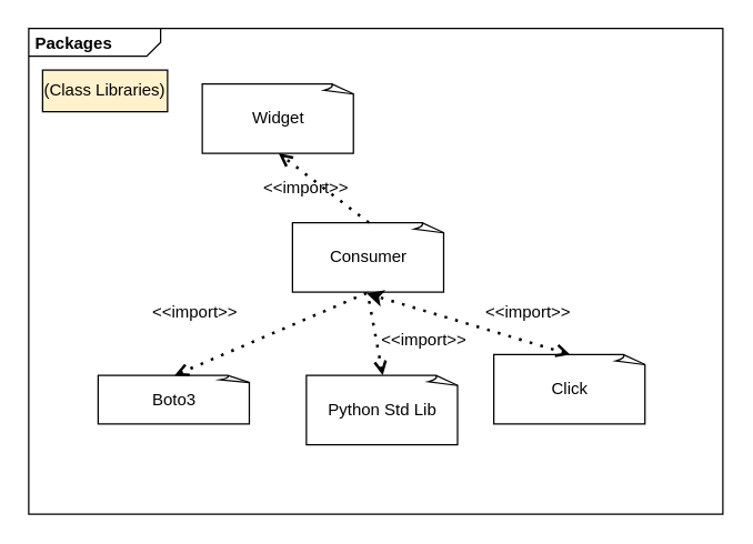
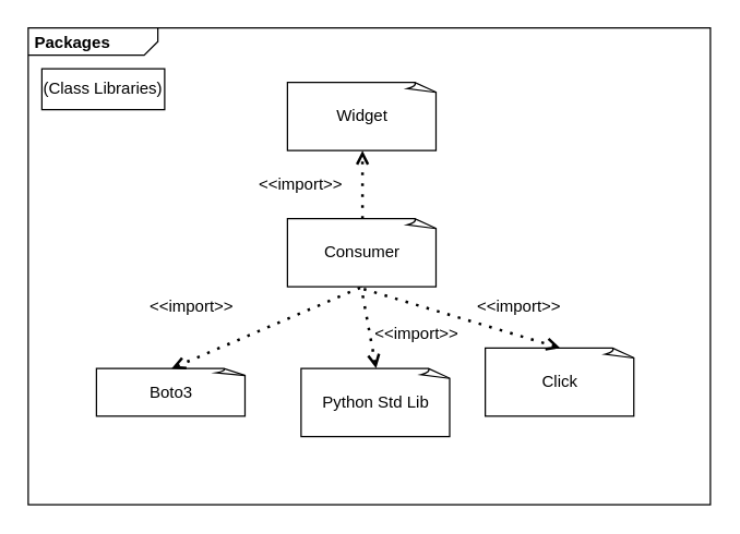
  <mxCell id="0" />
  <mxCell id="1" parent="0" />
  <mxCell id="2" value="&lt;p style=&quot;margin:0px;margin-top:4px;margin-left:5px;text-align:left;&quot;&gt;&lt;b&gt;Packages&lt;/b&gt;&lt;/p&gt;" style="html=1;shape=mxgraph.sysml.package;overflow=fill;labelX=95;align=left;spacingLeft=5;verticalAlign=top;spacingTop=-3;" vertex="1" parent="1"><mxGeometry x="20" y="20" width="500" height="350" as="geometry" /></mxCell>
- <mxCell id="3" value="Widget" style="whiteSpace=wrap;html=1;shape=mxgraph.basic.document" vertex="1" parent="1"><mxGeometry x="145" y="60" width="110" height="50" as="geometry" /></mxCell>
+ <mxCell id="3" value="Widget" style="whiteSpace=wrap;html=1;shape=mxgraph.basic.document" vertex="1" parent="1"><mxGeometry x="210" y="60" width="110" height="50" as="geometry" /></mxCell>
  <mxCell id="4" value="Consumer" style="whiteSpace=wrap;html=1;shape=mxgraph.basic.document" vertex="1" parent="1"><mxGeometry x="210" y="160" width="110" height="50" as="geometry" /></mxCell>
  <mxCell id="5" value="Python Std Lib" style="whiteSpace=wrap;html=1;shape=mxgraph.basic.document" vertex="1" parent="1"><mxGeometry x="220" y="270" width="110" height="50" as="geometry" /></mxCell>
  <mxCell id="6" value="Click" style="whiteSpace=wrap;html=1;shape=mxgraph.basic.document" vertex="1" parent="1"><mxGeometry x="355" y="255" width="110" height="50" as="geometry" /></mxCell>
  <mxCell id="7" value="Boto3" style="whiteSpace=wrap;html=1;shape=mxgraph.basic.document" vertex="1" parent="1"><mxGeometry x="70" y="270" width="110" height="35" as="geometry" /></mxCell>
- <mxCell id="8" value="(Class Libraries)" style="rounded=0;whiteSpace=wrap;html=1;fillColor=#fff2cc;" vertex="1" parent="1"><mxGeometry x="30" y="50" width="90" height="30" as="geometry" /></mxCell>
+ <mxCell id="8" value="(Class Libraries)" style="rounded=0;whiteSpace=wrap;html=1;" vertex="1" parent="1"><mxGeometry x="30" y="50" width="90" height="30" as="geometry" /></mxCell>
  <mxCell id="9" value="" style="endArrow=open;dashed=1;html=1;dashPattern=1 3;strokeWidth=2;rounded=0;entryX=0.5;entryY=1;entryDx=0;entryDy=0;entryPerimeter=0;exitX=0.5;exitY=0;exitDx=0;exitDy=0;exitPerimeter=0;startArrow=none;startFill=0;endFill=0;" edge="1" parent="1" source="4" target="3"><mxGeometry width="50" height="50" relative="1" as="geometry"><mxPoint x="290" y="180" as="sourcePoint" /><mxPoint x="340" y="130" as="targetPoint" /></mxGeometry></mxCell>
  <mxCell id="10" value="" style="endArrow=none;dashed=1;html=1;dashPattern=1 3;strokeWidth=2;rounded=0;entryX=0.5;entryY=1;entryDx=0;entryDy=0;entryPerimeter=0;exitX=0.5;exitY=0;exitDx=0;exitDy=0;exitPerimeter=0;startArrow=open;startFill=0;" edge="1" parent="1" source="5"><mxGeometry width="50" height="50" relative="1" as="geometry"><mxPoint x="264" y="260" as="sourcePoint" /><mxPoint x="264" y="210" as="targetPoint" /></mxGeometry></mxCell>
- <mxCell id="11" value="" style="endArrow=classic;dashed=1;html=1;dashPattern=1 3;strokeWidth=2;rounded=0;entryX=0.485;entryY=1.019;entryDx=0;entryDy=0;entryPerimeter=0;exitX=0.5;exitY=0;exitDx=0;exitDy=0;exitPerimeter=0;startArrow=open;startFill=0;" edge="1" parent="1" source="6" target="4"><mxGeometry width="50" height="50" relative="1" as="geometry"><mxPoint x="275" y="280" as="sourcePoint" /><mxPoint x="274" y="220" as="targetPoint" /></mxGeometry></mxCell>
+ <mxCell id="11" value="" style="endArrow=none;dashed=1;html=1;dashPattern=1 3;strokeWidth=2;rounded=0;entryX=0.485;entryY=1.019;entryDx=0;entryDy=0;entryPerimeter=0;exitX=0.5;exitY=0;exitDx=0;exitDy=0;exitPerimeter=0;startArrow=open;startFill=0;" edge="1" parent="1" source="6" target="4"><mxGeometry width="50" height="50" relative="1" as="geometry"><mxPoint x="275" y="280" as="sourcePoint" /><mxPoint x="274" y="220" as="targetPoint" /></mxGeometry></mxCell>
  <mxCell id="12" value="" style="endArrow=none;dashed=1;html=1;dashPattern=1 3;strokeWidth=2;rounded=0;entryX=0.5;entryY=1;entryDx=0;entryDy=0;entryPerimeter=0;exitX=0.5;exitY=0;exitDx=0;exitDy=0;exitPerimeter=0;startArrow=open;startFill=0;" edge="1" parent="1" source="7" target="4"><mxGeometry width="50" height="50" relative="1" as="geometry"><mxPoint x="285" y="290" as="sourcePoint" /><mxPoint x="284" y="230" as="targetPoint" /></mxGeometry></mxCell>
  <mxCell id="13" value="&amp;lt;&amp;lt;import&amp;gt;&amp;gt;" style="rounded=0;whiteSpace=wrap;html=1;fillColor=none;strokeColor=none;" vertex="1" parent="1"><mxGeometry x="100" y="210" width="80" height="30" as="geometry" /></mxCell>
  <mxCell id="14" value="&amp;lt;&amp;lt;import&amp;gt;&amp;gt;" style="rounded=0;whiteSpace=wrap;html=1;fillColor=none;strokeColor=none;" vertex="1" parent="1"><mxGeometry x="340" y="210" width="80" height="30" as="geometry" /></mxCell>
  <mxCell id="15" value="&amp;lt;&amp;lt;import&amp;gt;&amp;gt;" style="rounded=0;whiteSpace=wrap;html=1;fillColor=none;strokeColor=none;" vertex="1" parent="1"><mxGeometry x="180" y="120" width="80" height="30" as="geometry" /></mxCell>
  <mxCell id="16" value="&amp;lt;&amp;lt;import&amp;gt;&amp;gt;" style="rounded=0;whiteSpace=wrap;html=1;fillColor=none;strokeColor=none;" vertex="1" parent="1"><mxGeometry x="265" y="230" width="80" height="30" as="geometry" /></mxCell>
